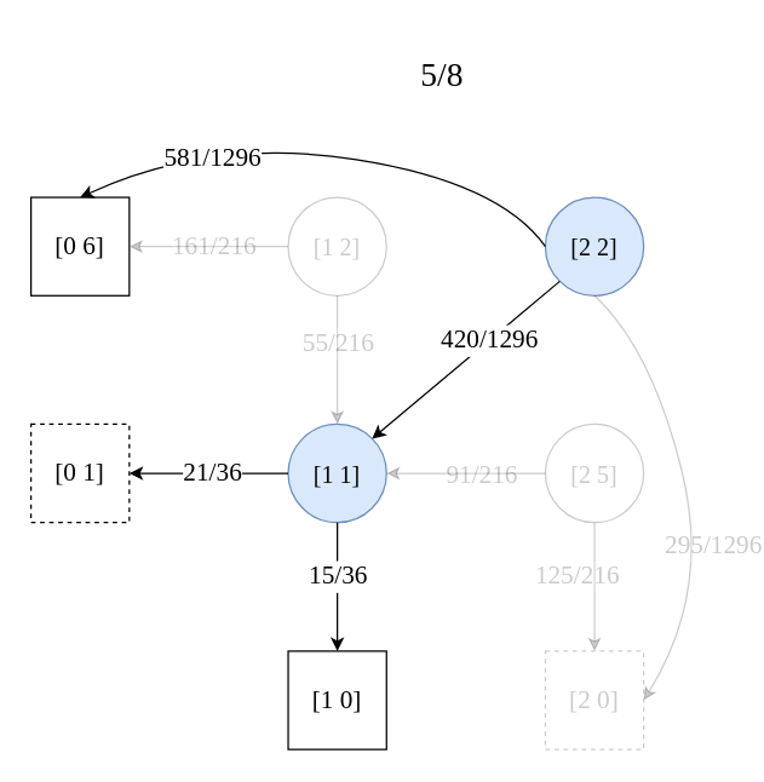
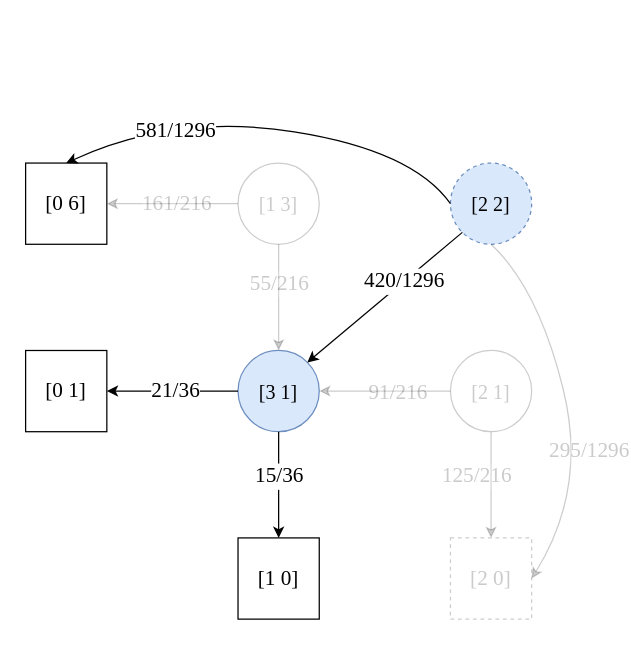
  <mxCell id="0" />
  <mxCell id="1" parent="0" />
- <mxCell id="2" value="&lt;p style=&quot;font-size: 16px&quot;&gt;&lt;font face=&quot;Lucida Console&quot;&gt;[2 2]&lt;/font&gt;&lt;/p&gt;" style="ellipse;whiteSpace=wrap;html=1;aspect=fixed;fillColor=#dae8fc;strokeColor=#6c8ebf;" parent="1" vertex="1"><mxGeometry x="360" y="130" width="65" height="65" as="geometry" /></mxCell>
+ <mxCell id="2" value="&lt;p style=&quot;font-size: 16px&quot;&gt;&lt;font face=&quot;Lucida Console&quot;&gt;[2 2]&lt;/font&gt;&lt;/p&gt;" style="ellipse;whiteSpace=wrap;html=1;aspect=fixed;fillColor=#dae8fc;strokeColor=#6c8ebf;dashed=1;" parent="1" vertex="1"><mxGeometry x="360" y="130" width="65" height="65" as="geometry" /></mxCell>
  <mxCell id="3" value="&lt;font face=&quot;Lucida Console&quot; style=&quot;font-size: 17px&quot;&gt;[2 0]&lt;/font&gt;" style="whiteSpace=wrap;html=1;aspect=fixed;fontSize=17;opacity=20;textOpacity=20;dashed=1;" parent="1" vertex="1"><mxGeometry x="360" y="430" width="65" height="65" as="geometry" /></mxCell>
  <mxCell id="4" value="&lt;font face=&quot;Lucida Console&quot; style=&quot;font-size: 17px&quot;&gt;[1 0]&lt;/font&gt;" style="whiteSpace=wrap;html=1;aspect=fixed;fontSize=17;" parent="1" vertex="1"><mxGeometry x="190" y="430" width="65" height="65" as="geometry" /></mxCell>
  <mxCell id="5" value="&lt;font face=&quot;Lucida Console&quot; style=&quot;font-size: 17px&quot;&gt;[0 6]&lt;/font&gt;" style="whiteSpace=wrap;html=1;aspect=fixed;fontSize=17;" parent="1" vertex="1"><mxGeometry x="20" y="130" width="65" height="65" as="geometry" /></mxCell>
- <mxCell id="6" value="&lt;font face=&quot;Lucida Console&quot; style=&quot;font-size: 17px&quot;&gt;[0 1]&lt;/font&gt;" style="whiteSpace=wrap;html=1;aspect=fixed;fontSize=17;dashed=1;" parent="1" vertex="1"><mxGeometry x="20" y="280" width="65" height="65" as="geometry" /></mxCell>
- <mxCell id="7" value="&lt;p style=&quot;font-size: 16px&quot;&gt;&lt;font face=&quot;Lucida Console&quot;&gt;[1 2]&lt;/font&gt;&lt;/p&gt;" style="ellipse;whiteSpace=wrap;html=1;aspect=fixed;opacity=20;textOpacity=20;" parent="1" vertex="1"><mxGeometry x="190" y="130" width="65" height="65" as="geometry" /></mxCell>
- <mxCell id="8" value="&lt;p style=&quot;font-size: 16px&quot;&gt;&lt;font face=&quot;Lucida Console&quot;&gt;[2 5]&lt;/font&gt;&lt;/p&gt;" style="ellipse;whiteSpace=wrap;html=1;aspect=fixed;opacity=20;textOpacity=20;" parent="1" vertex="1"><mxGeometry x="360" y="280" width="65" height="65" as="geometry" /></mxCell>
- <mxCell id="9" value="&lt;p style=&quot;font-size: 16px&quot;&gt;&lt;font face=&quot;Lucida Console&quot;&gt;[1 1]&lt;/font&gt;&lt;/p&gt;" style="ellipse;whiteSpace=wrap;html=1;aspect=fixed;fillColor=#dae8fc;strokeColor=#6c8ebf;" parent="1" vertex="1"><mxGeometry x="190" y="280" width="65" height="65" as="geometry" /></mxCell>
+ <mxCell id="6" value="&lt;font face=&quot;Lucida Console&quot; style=&quot;font-size: 17px&quot;&gt;[0 1]&lt;/font&gt;" style="whiteSpace=wrap;html=1;aspect=fixed;fontSize=17;" parent="1" vertex="1"><mxGeometry x="20" y="280" width="65" height="65" as="geometry" /></mxCell>
+ <mxCell id="7" value="&lt;p style=&quot;font-size: 16px&quot;&gt;&lt;font face=&quot;Lucida Console&quot;&gt;[1 3]&lt;/font&gt;&lt;/p&gt;" style="ellipse;whiteSpace=wrap;html=1;aspect=fixed;opacity=20;textOpacity=20;" parent="1" vertex="1"><mxGeometry x="190" y="130" width="65" height="65" as="geometry" /></mxCell>
+ <mxCell id="8" value="&lt;p style=&quot;font-size: 16px&quot;&gt;&lt;font face=&quot;Lucida Console&quot;&gt;[2 1]&lt;/font&gt;&lt;/p&gt;" style="ellipse;whiteSpace=wrap;html=1;aspect=fixed;opacity=20;textOpacity=20;" parent="1" vertex="1"><mxGeometry x="360" y="280" width="65" height="65" as="geometry" /></mxCell>
+ <mxCell id="9" value="&lt;p style=&quot;font-size: 16px&quot;&gt;&lt;font face=&quot;Lucida Console&quot;&gt;[3 1]&lt;/font&gt;&lt;/p&gt;" style="ellipse;whiteSpace=wrap;html=1;aspect=fixed;fillColor=#dae8fc;strokeColor=#6c8ebf;" parent="1" vertex="1"><mxGeometry x="190" y="280" width="65" height="65" as="geometry" /></mxCell>
  <mxCell id="10" value="" style="endArrow=classic;html=1;fontSize=17;exitX=0;exitY=1;exitDx=0;exitDy=0;entryX=1;entryY=0;entryDx=0;entryDy=0;" parent="1" source="2" target="9" edge="1"><mxGeometry width="50" height="50" relative="1" as="geometry"><mxPoint x="359.999" y="190.001" as="sourcePoint" /><mxPoint x="235.961" y="294.039" as="targetPoint" /></mxGeometry></mxCell>
  <mxCell id="11" value="420/1296" style="edgeLabel;html=1;align=center;verticalAlign=middle;resizable=0;points=[];fontSize=17;fontFamily=Lucida Console;" parent="10" vertex="1" connectable="0"><mxGeometry x="-0.254" relative="1" as="geometry"><mxPoint x="-1" as="offset" /></mxGeometry></mxCell>
  <mxCell id="12" value="" style="endArrow=classic;html=1;fontSize=17;exitX=0.5;exitY=1;exitDx=0;exitDy=0;entryX=0.5;entryY=0;entryDx=0;entryDy=0;textOpacity=20;" parent="1" source="9" target="4" edge="1"><mxGeometry width="50" height="50" relative="1" as="geometry"><mxPoint x="559.519" y="55.481" as="sourcePoint" /><mxPoint x="435.481" y="159.519" as="targetPoint" /></mxGeometry></mxCell>
  <mxCell id="13" value="15/36" style="edgeLabel;html=1;align=center;verticalAlign=middle;resizable=0;points=[];fontSize=17;fontFamily=Lucida Console;" parent="12" vertex="1" connectable="0"><mxGeometry x="-0.412" y="-1" relative="1" as="geometry"><mxPoint x="1" y="10" as="offset" /></mxGeometry></mxCell>
  <mxCell id="14" value="" style="endArrow=classic;html=1;fontSize=17;exitX=0;exitY=0.5;exitDx=0;exitDy=0;entryX=1;entryY=0.5;entryDx=0;entryDy=0;" parent="1" source="9" target="6" edge="1"><mxGeometry width="50" height="50" relative="1" as="geometry"><mxPoint x="254.999" y="195.001" as="sourcePoint" /><mxPoint x="120" y="310" as="targetPoint" /></mxGeometry></mxCell>
  <mxCell id="15" value="&lt;font face=&quot;Lucida Console&quot;&gt;21/36&lt;/font&gt;" style="edgeLabel;html=1;align=center;verticalAlign=middle;resizable=0;points=[];fontSize=17;" parent="14" vertex="1" connectable="0"><mxGeometry x="-0.238" y="3" relative="1" as="geometry"><mxPoint x="-11" y="-3" as="offset" /></mxGeometry></mxCell>
  <mxCell id="16" value="" style="endArrow=classic;html=1;fontSize=17;exitX=0.5;exitY=1;exitDx=0;exitDy=0;entryX=0.5;entryY=0;entryDx=0;entryDy=0;opacity=20;textOpacity=20;" parent="1" source="8" target="3" edge="1"><mxGeometry width="50" height="50" relative="1" as="geometry"><mxPoint x="579.519" y="75.481" as="sourcePoint" /><mxPoint x="455.481" y="179.519" as="targetPoint" /></mxGeometry></mxCell>
  <mxCell id="17" value="125/216" style="edgeLabel;html=1;align=center;verticalAlign=middle;resizable=0;points=[];fontSize=17;fontFamily=Lucida Console;textOpacity=20;" parent="16" vertex="1" connectable="0"><mxGeometry x="-0.412" y="1" relative="1" as="geometry"><mxPoint x="-13" y="10" as="offset" /></mxGeometry></mxCell>
  <mxCell id="18" value="" style="endArrow=classic;html=1;fontSize=17;exitX=0;exitY=0.5;exitDx=0;exitDy=0;entryX=1;entryY=0.5;entryDx=0;entryDy=0;opacity=20;textOpacity=20;" parent="1" source="7" target="5" edge="1"><mxGeometry width="50" height="50" relative="1" as="geometry"><mxPoint x="599.519" y="95.481" as="sourcePoint" /><mxPoint x="475.481" y="199.519" as="targetPoint" /></mxGeometry></mxCell>
  <mxCell id="19" value="161/216" style="edgeLabel;html=1;align=center;verticalAlign=middle;resizable=0;points=[];fontSize=17;fontFamily=Lucida Console;textOpacity=20;" parent="18" vertex="1" connectable="0"><mxGeometry x="-0.257" y="-1" relative="1" as="geometry"><mxPoint x="-11" y="1" as="offset" /></mxGeometry></mxCell>
  <mxCell id="20" value="" style="endArrow=classic;html=1;fontSize=17;exitX=0.5;exitY=1;exitDx=0;exitDy=0;entryX=0.5;entryY=0;entryDx=0;entryDy=0;opacity=20;textOpacity=20;" parent="1" source="7" target="9" edge="1"><mxGeometry width="50" height="50" relative="1" as="geometry"><mxPoint x="210" y="182.5" as="sourcePoint" /><mxPoint x="105" y="182.5" as="targetPoint" /></mxGeometry></mxCell>
  <mxCell id="21" value="55/216" style="edgeLabel;html=1;align=center;verticalAlign=middle;resizable=0;points=[];fontSize=17;fontFamily=Lucida Console;textOpacity=20;" parent="20" vertex="1" connectable="0"><mxGeometry x="-0.271" relative="1" as="geometry"><mxPoint as="offset" /></mxGeometry></mxCell>
  <mxCell id="22" value="" style="endArrow=classic;html=1;fontSize=17;exitX=0;exitY=0.5;exitDx=0;exitDy=0;entryX=1;entryY=0.5;entryDx=0;entryDy=0;opacity=20;" parent="1" source="8" target="9" edge="1"><mxGeometry width="50" height="50" relative="1" as="geometry"><mxPoint x="240" y="212.5" as="sourcePoint" /><mxPoint x="135" y="212.5" as="targetPoint" /></mxGeometry></mxCell>
  <mxCell id="23" value="91/216" style="edgeLabel;html=1;align=center;verticalAlign=middle;resizable=0;points=[];fontSize=17;fontFamily=Lucida Console;textOpacity=20;" parent="22" vertex="1" connectable="0"><mxGeometry x="-0.181" y="1" relative="1" as="geometry"><mxPoint as="offset" /></mxGeometry></mxCell>
  <mxCell id="24" value="" style="curved=1;endArrow=classic;html=1;fontSize=17;exitX=0.5;exitY=1;exitDx=0;exitDy=0;entryX=1;entryY=0.5;entryDx=0;entryDy=0;opacity=20;" parent="1" source="2" target="3" edge="1"><mxGeometry width="50" height="50" relative="1" as="geometry"><mxPoint x="-150" y="230" as="sourcePoint" /><mxPoint x="-100" y="180" as="targetPoint" /><Array as="points"><mxPoint x="430" y="230" /><mxPoint x="470" y="390" /></Array></mxGeometry></mxCell>
  <mxCell id="25" value="295/1296" style="edgeLabel;html=1;align=center;verticalAlign=middle;resizable=0;points=[];fontSize=17;fontFamily=Lucida Console;textOpacity=20;" parent="24" vertex="1" connectable="0"><mxGeometry x="0.352" y="-12" relative="1" as="geometry"><mxPoint x="15" y="-21" as="offset" /></mxGeometry></mxCell>
  <mxCell id="26" value="" style="curved=1;endArrow=classic;html=1;fontSize=17;exitX=0;exitY=0.5;exitDx=0;exitDy=0;entryX=0.5;entryY=0;entryDx=0;entryDy=0;" parent="1" source="2" target="5" edge="1"><mxGeometry width="50" height="50" relative="1" as="geometry"><mxPoint x="-60" y="160" as="sourcePoint" /><mxPoint x="-10" y="110" as="targetPoint" /><Array as="points"><mxPoint x="330" y="120" /><mxPoint x="140" y="90" /></Array></mxGeometry></mxCell>
  <mxCell id="27" value="581/1296" style="edgeLabel;html=1;align=center;verticalAlign=middle;resizable=0;points=[];fontSize=17;fontFamily=Lucida Console;" parent="26" vertex="1" connectable="0"><mxGeometry x="0.477" y="13" relative="1" as="geometry"><mxPoint x="1" as="offset" /></mxGeometry></mxCell>
- <mxCell id="28" value="&lt;font style=&quot;font-size: 22px&quot;&gt;5/&lt;/font&gt;&lt;font style=&quot;font-size: 22px&quot;&gt;8&lt;/font&gt;" style="text;html=1;strokeColor=none;fillColor=none;align=left;verticalAlign=middle;whiteSpace=wrap;rounded=0;fontFamily=Lucida Console;" vertex="1" parent="1"><mxGeometry x="276" y="20" width="39" height="60" as="geometry" /></mxCell>
